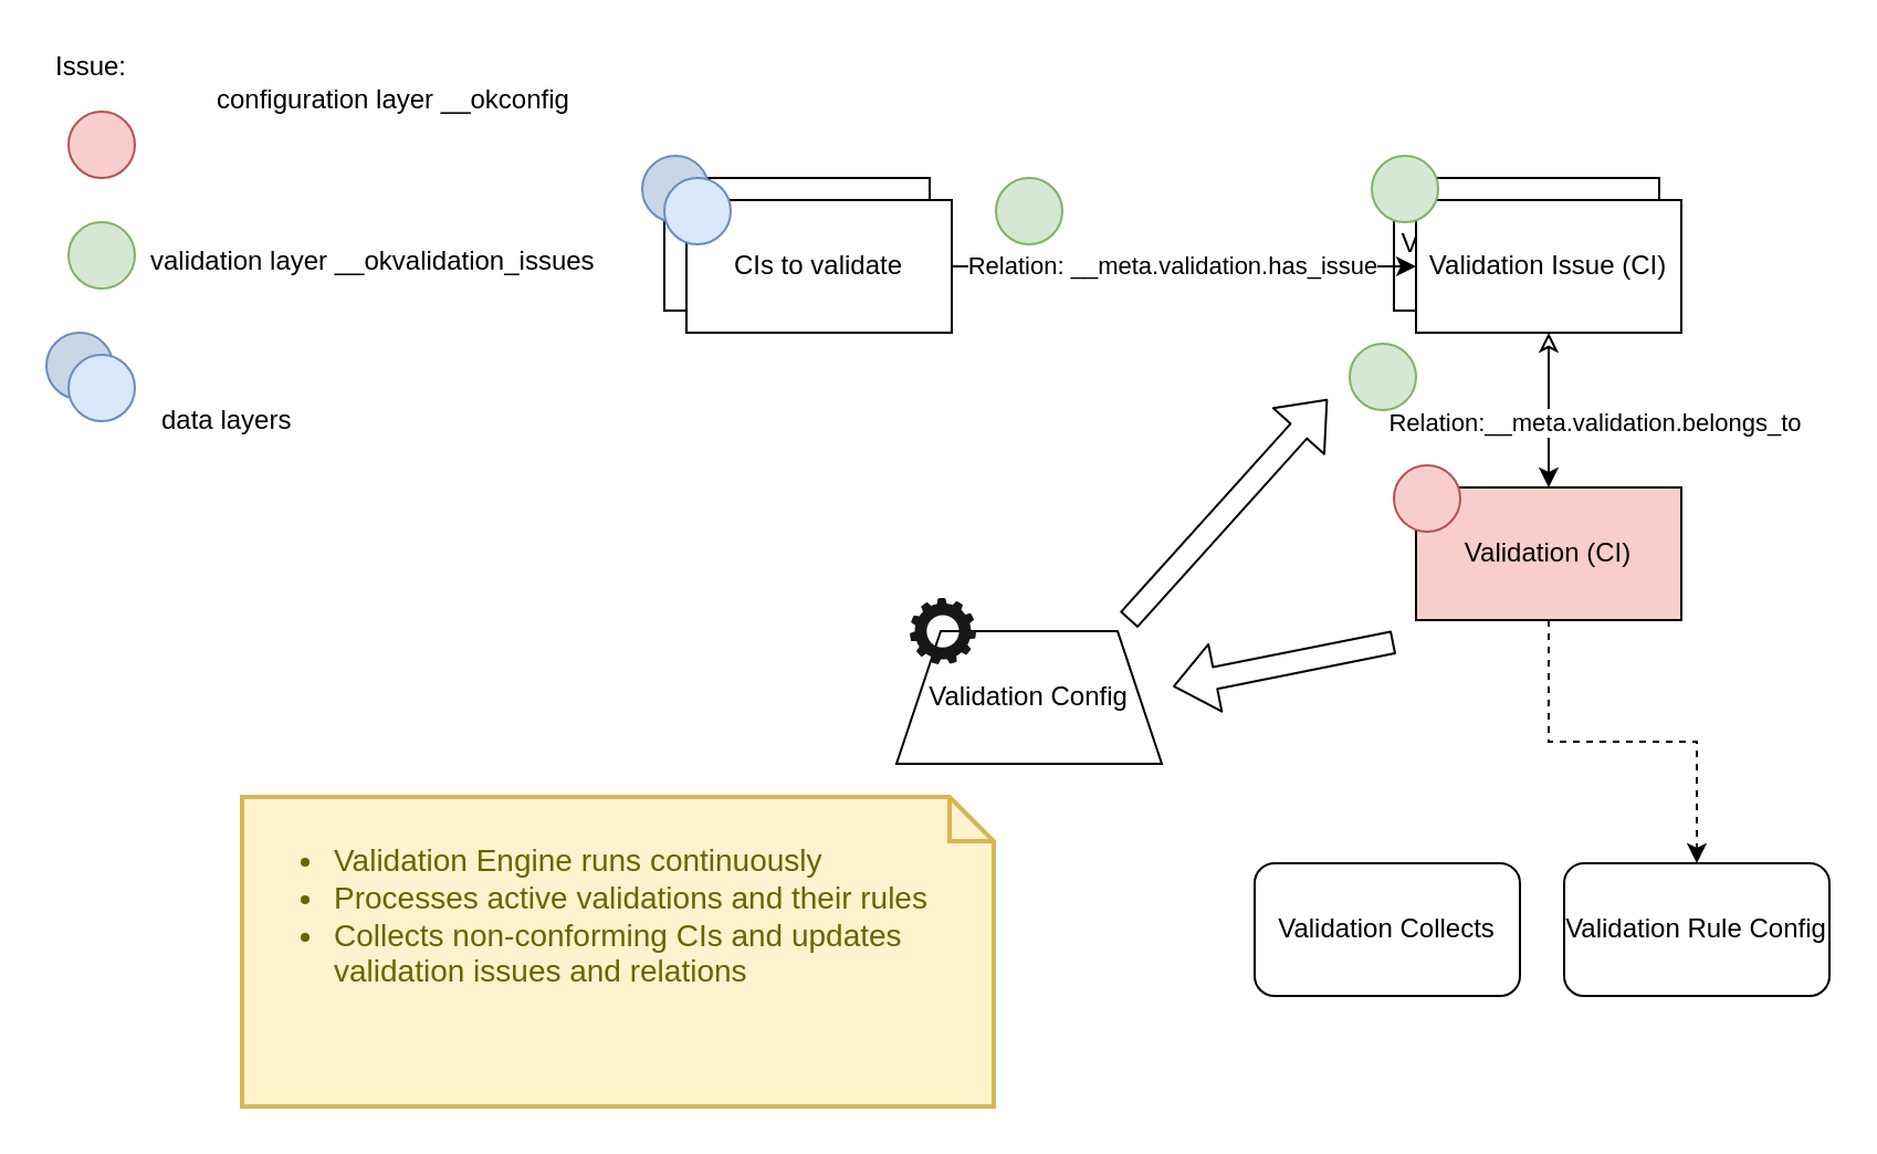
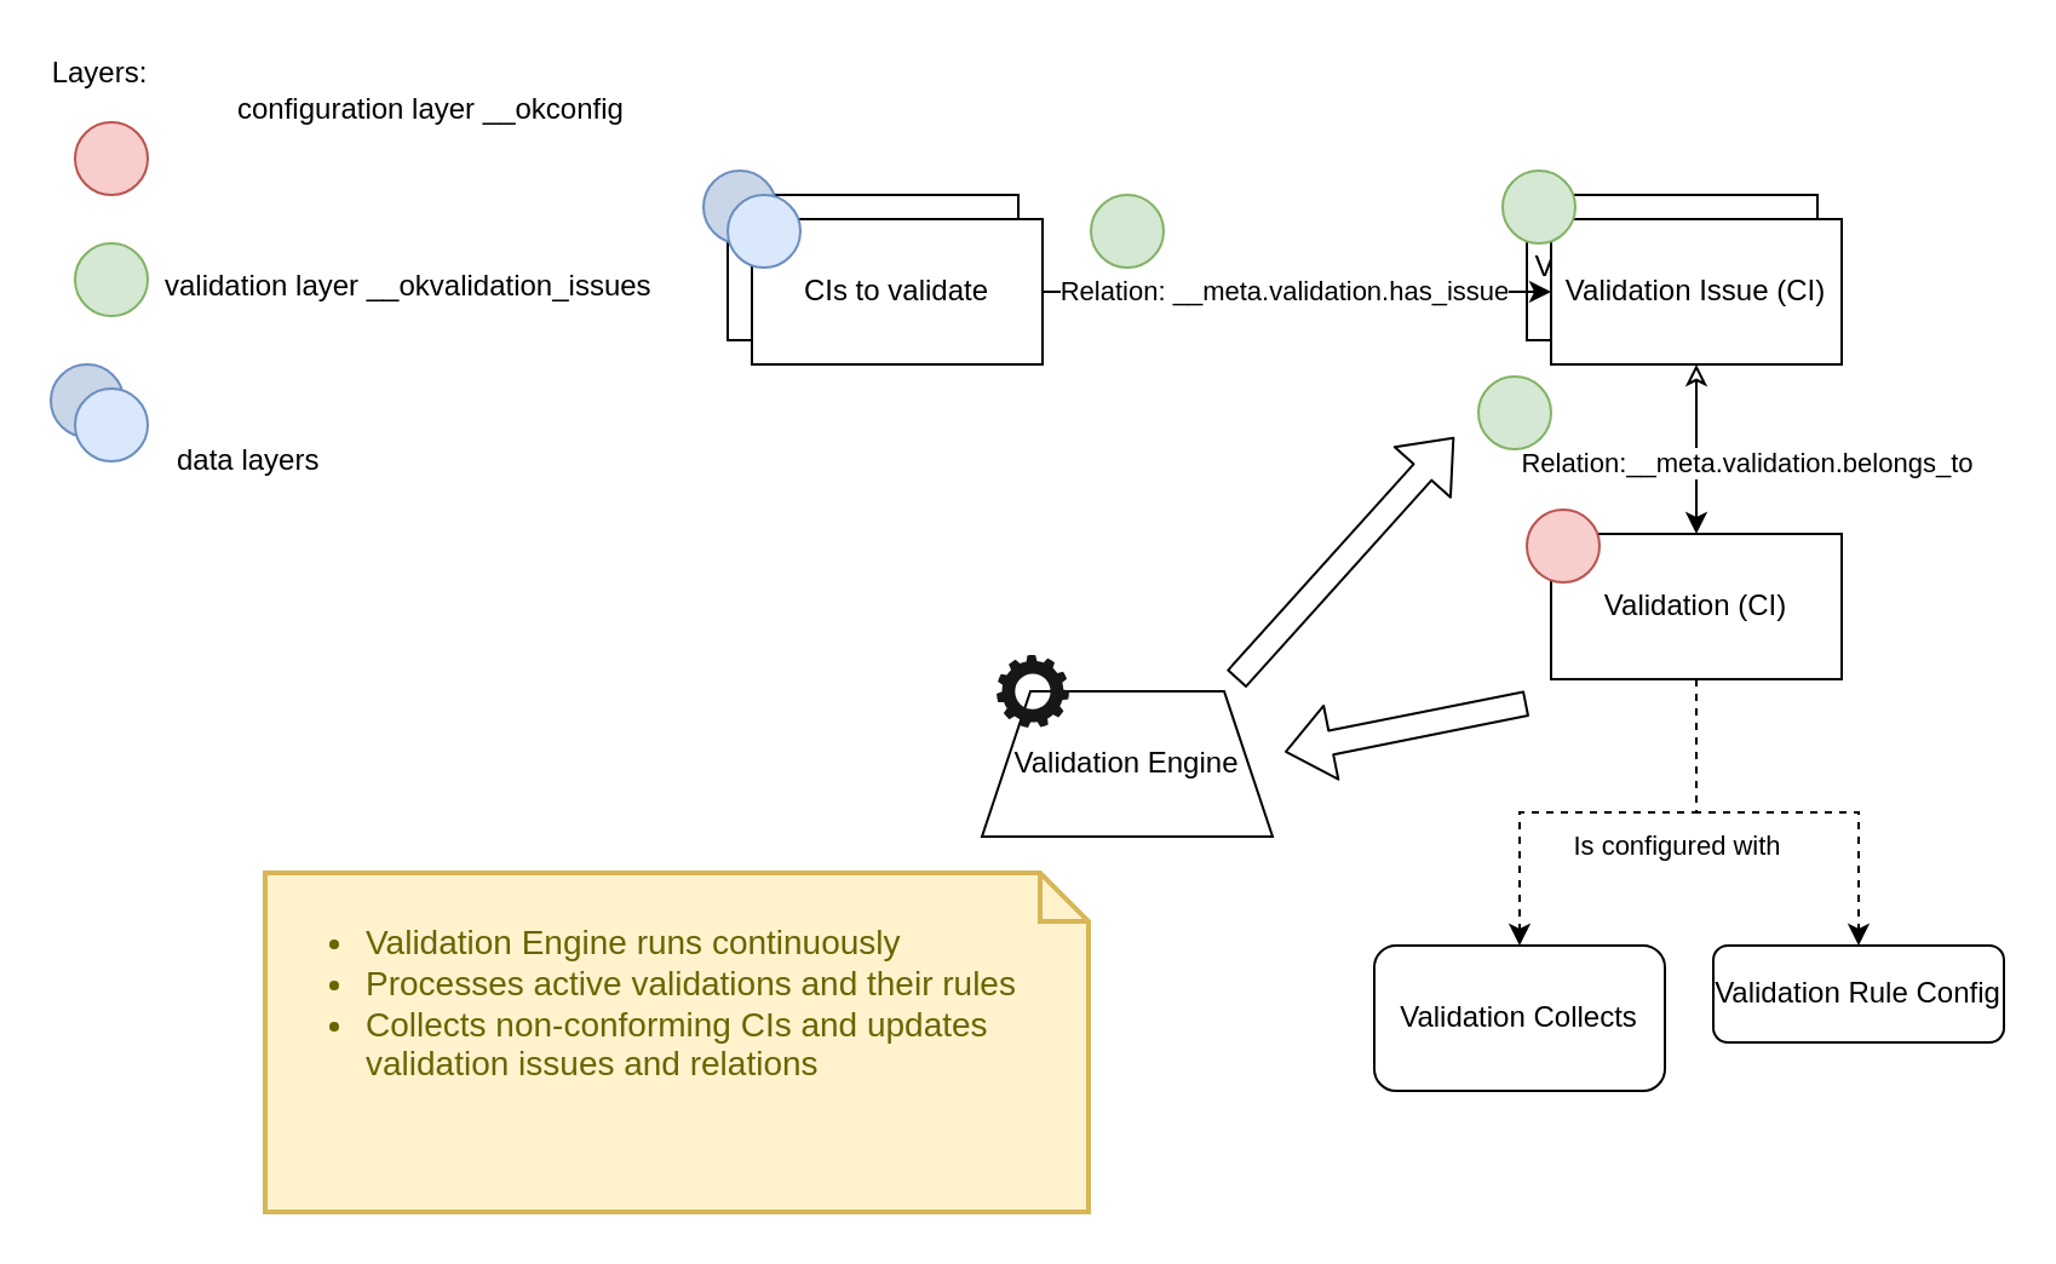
  <mxCell id="0" />
  <mxCell id="1" parent="0" />
  <mxCell id="2" value="CIs to validate" style="rounded=0;whiteSpace=wrap;html=1;" vertex="1" parent="1"><mxGeometry x="300" y="80" width="120" height="60" as="geometry" /></mxCell>
  <mxCell id="3" value="CIs to validate" style="rounded=0;whiteSpace=wrap;html=1;" vertex="1" parent="1"><mxGeometry x="310" y="90" width="120" height="60" as="geometry" /></mxCell>
  <mxCell id="4" value="" style="ellipse;whiteSpace=wrap;html=1;aspect=fixed;strokeColor=#6c8ebf;fillColor=#C9D6E8;" vertex="1" parent="1"><mxGeometry x="290" y="70" width="30" height="30" as="geometry" /></mxCell>
+ <mxCell id="5" style="edgeStyle=orthogonalEdgeStyle;rounded=0;orthogonalLoop=1;jettySize=auto;html=1;dashed=1;" edge="1" parent="1" source="10" target="32"><mxGeometry relative="1" as="geometry" /></mxCell>
+ <mxCell id="6" value="Is configured with" style="edgeLabel;html=1;align=center;verticalAlign=middle;resizable=0;points=[];" vertex="1" connectable="0" parent="5"><mxGeometry x="-0.292" y="-1" relative="1" as="geometry"><mxPoint x="1" y="14" as="offset" /></mxGeometry></mxCell>
  <mxCell id="7" style="edgeStyle=orthogonalEdgeStyle;rounded=0;orthogonalLoop=1;jettySize=auto;html=1;endArrow=classic;endFill=0;startArrow=classic;startFill=1;" edge="1" parent="1" source="10" target="29"><mxGeometry relative="1" as="geometry"><mxPoint x="820" y="130" as="targetPoint" /></mxGeometry></mxCell>
  <mxCell id="8" value="Relation:__meta.validation.belongs_to" style="edgeLabel;html=1;align=center;verticalAlign=middle;resizable=0;points=[];" vertex="1" connectable="0" parent="7"><mxGeometry x="-0.129" y="-3" relative="1" as="geometry"><mxPoint x="17" as="offset" /></mxGeometry></mxCell>
  <mxCell id="9" style="edgeStyle=orthogonalEdgeStyle;rounded=0;orthogonalLoop=1;jettySize=auto;html=1;dashed=1;startArrow=none;startFill=0;endArrow=classic;endFill=1;" edge="1" parent="1" source="10" target="33"><mxGeometry relative="1" as="geometry" /></mxCell>
- <mxCell id="10" value="Validation (CI)" style="rounded=0;whiteSpace=wrap;html=1;fillColor=#f8cecc;" vertex="1" parent="1"><mxGeometry x="640" y="220" width="120" height="60" as="geometry" /></mxCell>
+ <mxCell id="10" value="Validation (CI)" style="rounded=0;whiteSpace=wrap;html=1;" vertex="1" parent="1"><mxGeometry x="640" y="220" width="120" height="60" as="geometry" /></mxCell>
  <mxCell id="11" value="" style="ellipse;whiteSpace=wrap;html=1;aspect=fixed;fillColor=#f8cecc;strokeColor=#b85450;" vertex="1" parent="1"><mxGeometry x="630" y="210" width="30" height="30" as="geometry" /></mxCell>
  <mxCell id="12" value="" style="ellipse;whiteSpace=wrap;html=1;aspect=fixed;fillColor=#d5e8d4;strokeColor=#82b366;" vertex="1" parent="1"><mxGeometry x="450" y="80" width="30" height="30" as="geometry" /></mxCell>
  <mxCell id="13" value="" style="ellipse;whiteSpace=wrap;html=1;aspect=fixed;fillColor=#dae8fc;strokeColor=#6c8ebf;" vertex="1" parent="1"><mxGeometry x="300" y="80" width="30" height="30" as="geometry" /></mxCell>
  <mxCell id="14" value="" style="ellipse;whiteSpace=wrap;html=1;aspect=fixed;fillColor=#d5e8d4;strokeColor=#82b366;" vertex="1" parent="1"><mxGeometry x="30.5" y="100" width="30" height="30" as="geometry" /></mxCell>
  <mxCell id="15" value="" style="ellipse;whiteSpace=wrap;html=1;aspect=fixed;fillColor=#f8cecc;strokeColor=#b85450;" vertex="1" parent="1"><mxGeometry x="30.5" y="50" width="30" height="30" as="geometry" /></mxCell>
  <mxCell id="16" value="" style="ellipse;whiteSpace=wrap;html=1;aspect=fixed;strokeColor=#6c8ebf;fillColor=#C9D6E8;" vertex="1" parent="1"><mxGeometry x="20.5" y="150" width="30" height="30" as="geometry" /></mxCell>
  <mxCell id="17" value="" style="ellipse;whiteSpace=wrap;html=1;aspect=fixed;fillColor=#dae8fc;strokeColor=#6c8ebf;" vertex="1" parent="1"><mxGeometry x="30.5" y="160" width="30" height="30" as="geometry" /></mxCell>
  <mxCell id="18" value="configuration layer __okconfig" style="text;html=1;strokeColor=none;fillColor=none;align=left;verticalAlign=middle;whiteSpace=wrap;rounded=0;" vertex="1" parent="1"><mxGeometry x="95.5" y="35" width="220" height="20" as="geometry" /></mxCell>
  <mxCell id="19" value="validation layer __okvalidation_issues" style="text;html=1;strokeColor=none;fillColor=none;align=left;verticalAlign=middle;whiteSpace=wrap;rounded=0;" vertex="1" parent="1"><mxGeometry x="65.5" y="110" width="212.5" height="15" as="geometry" /></mxCell>
  <mxCell id="20" value="data layers" style="text;html=1;strokeColor=none;fillColor=none;align=left;verticalAlign=middle;whiteSpace=wrap;rounded=0;" vertex="1" parent="1"><mxGeometry x="70.5" y="180" width="220" height="20" as="geometry" /></mxCell>
- <mxCell id="21" value="Issue:" style="text;html=1;strokeColor=none;fillColor=none;align=center;verticalAlign=middle;whiteSpace=wrap;rounded=0;" vertex="1" parent="1"><mxGeometry x="20.5" y="20" width="40" height="20" as="geometry" /></mxCell>
- <mxCell id="22" value="Validation Config" style="shape=trapezoid;perimeter=trapezoidPerimeter;whiteSpace=wrap;html=1;fixedSize=1;align=center;" vertex="1" parent="1"><mxGeometry x="405" y="285" width="120" height="60" as="geometry" /></mxCell>
+ <mxCell id="21" value="Layers:" style="text;html=1;strokeColor=none;fillColor=none;align=center;verticalAlign=middle;whiteSpace=wrap;rounded=0;" vertex="1" parent="1"><mxGeometry x="20.5" y="20" width="40" height="20" as="geometry" /></mxCell>
+ <mxCell id="22" value="Validation Engine" style="shape=trapezoid;perimeter=trapezoidPerimeter;whiteSpace=wrap;html=1;fixedSize=1;align=center;" vertex="1" parent="1"><mxGeometry x="405" y="285" width="120" height="60" as="geometry" /></mxCell>
  <mxCell id="23" value="" style="html=1;aspect=fixed;strokeColor=none;shadow=0;align=center;verticalAlign=top;shape=mxgraph.gcp2.gear;fillColor=#171717;" vertex="1" parent="1"><mxGeometry x="411" y="270" width="30" height="30" as="geometry" /></mxCell>
  <mxCell id="24" value="" style="shape=flexArrow;endArrow=classic;html=1;" edge="1" parent="1"><mxGeometry width="50" height="50" relative="1" as="geometry"><mxPoint x="510" y="280" as="sourcePoint" /><mxPoint x="600" y="180" as="targetPoint" /></mxGeometry></mxCell>
  <mxCell id="25" value="" style="shape=flexArrow;endArrow=classic;html=1;" edge="1" parent="1"><mxGeometry width="50" height="50" relative="1" as="geometry"><mxPoint x="630" y="290" as="sourcePoint" /><mxPoint x="530" y="310" as="targetPoint" /></mxGeometry></mxCell>
  <mxCell id="26" value="&lt;ul&gt;&lt;li&gt;Validation Engine runs continuously&lt;/li&gt;&lt;li&gt;Processes active validations and their rules&lt;/li&gt;&lt;li&gt;Collects non-conforming CIs and updates validation issues and relations&lt;/li&gt;&lt;/ul&gt;" style="shape=note;strokeWidth=2;fontSize=14;size=20;whiteSpace=wrap;html=1;fillColor=#fff2cc;strokeColor=#d6b656;fontColor=#666600;align=left;verticalAlign=top;" vertex="1" parent="1"><mxGeometry x="109" y="360" width="340" height="140" as="geometry" /></mxCell>
  <mxCell id="27" value="Validation Result (CI)" style="rounded=0;whiteSpace=wrap;html=1;" vertex="1" parent="1"><mxGeometry x="630" y="80" width="120" height="60" as="geometry" /></mxCell>
  <mxCell id="28" value="Relation: __meta.validation.has_issue" style="edgeStyle=orthogonalEdgeStyle;rounded=0;orthogonalLoop=1;jettySize=auto;html=1;endArrow=none;endFill=0;startArrow=classic;startFill=1;" edge="1" parent="1" source="29" target="3"><mxGeometry x="0.048" relative="1" as="geometry"><Array as="points"><mxPoint x="530" y="120" /><mxPoint x="530" y="120" /></Array><mxPoint as="offset" /></mxGeometry></mxCell>
  <mxCell id="29" value="Validation Issue (CI)" style="rounded=0;whiteSpace=wrap;html=1;" vertex="1" parent="1"><mxGeometry x="640" y="90" width="120" height="60" as="geometry" /></mxCell>
  <mxCell id="30" value="" style="ellipse;whiteSpace=wrap;html=1;aspect=fixed;fillColor=#d5e8d4;strokeColor=#82b366;" vertex="1" parent="1"><mxGeometry x="620" y="70" width="30" height="30" as="geometry" /></mxCell>
  <mxCell id="31" value="" style="ellipse;whiteSpace=wrap;html=1;aspect=fixed;fillColor=#d5e8d4;strokeColor=#82b366;" vertex="1" parent="1"><mxGeometry x="610" y="155" width="30" height="30" as="geometry" /></mxCell>
  <mxCell id="32" value="Validation Collects" style="rounded=1;whiteSpace=wrap;html=1;align=center;" vertex="1" parent="1"><mxGeometry x="567" y="390" width="120" height="60" as="geometry" /></mxCell>
- <mxCell id="33" value="Validation Rule Config" style="rounded=1;whiteSpace=wrap;html=1;align=center;" vertex="1" parent="1"><mxGeometry x="707" y="390" width="120" height="60" as="geometry" /></mxCell>
+ <mxCell id="33" value="Validation Rule Config" style="rounded=1;whiteSpace=wrap;html=1;align=center;" vertex="1" parent="1"><mxGeometry x="707" y="390" width="120" height="40" as="geometry" /></mxCell>
